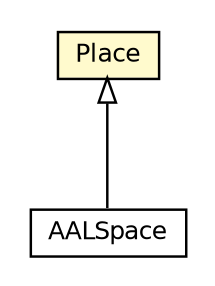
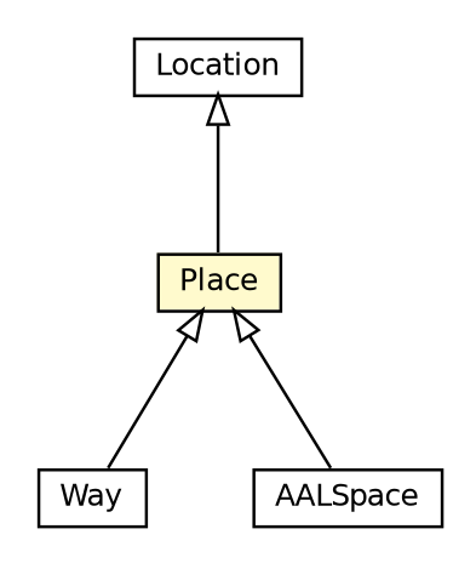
  digraph {
    nodesep=0.25
    ranksep=0.5
    node [fontcolor=black fontname=Helvetica fontsize=10.0 shape=plaintext]
    edge [arrowtail=empty dir=back fontname=Helvetica fontsize=10 headport=p labelfontname=Helvetica labelfontsize=10 tailport=p]
+   n1 [label=<<table title="org.universAAL.ontology.location.Location" border="0" cellborder="1" cellspacing="0" cellpadding="2" port="p" href="./Location.html"> 		<tr><td><table border="0" cellspacing="0" cellpadding="1"> <tr><td align="center" balign="center"> Location </td></tr> 		</table></td></tr> 		</table>>]
    n2 [label=<<table title="org.universAAL.ontology.location.Place" border="0" cellborder="1" cellspacing="0" cellpadding="2" port="p" bgcolor="lemonChiffon" href="./Place.html"> 		<tr><td><table border="0" cellspacing="0" cellpadding="1"> <tr><td align="center" balign="center"> Place </td></tr> 		</table></td></tr> 		</table>>]
+   n3 [label=<<table title="org.universAAL.ontology.location.Way" border="0" cellborder="1" cellspacing="0" cellpadding="2" port="p" href="./Way.html"> 		<tr><td><table border="0" cellspacing="0" cellpadding="1"> <tr><td align="center" balign="center"> Way </td></tr> 		</table></td></tr> 		</table>>]
    n4 [label=<<table title="org.universAAL.ontology.profile.AALSpace" border="0" cellborder="1" cellspacing="0" cellpadding="2" port="p" href="../profile/AALSpace.html"> 		<tr><td><table border="0" cellspacing="0" cellpadding="1"> <tr><td align="center" balign="center"> AALSpace </td></tr> 		</table></td></tr> 		</table>>]
+   n1 -> n2
+   n2 -> n3
    n2 -> n4
  }
